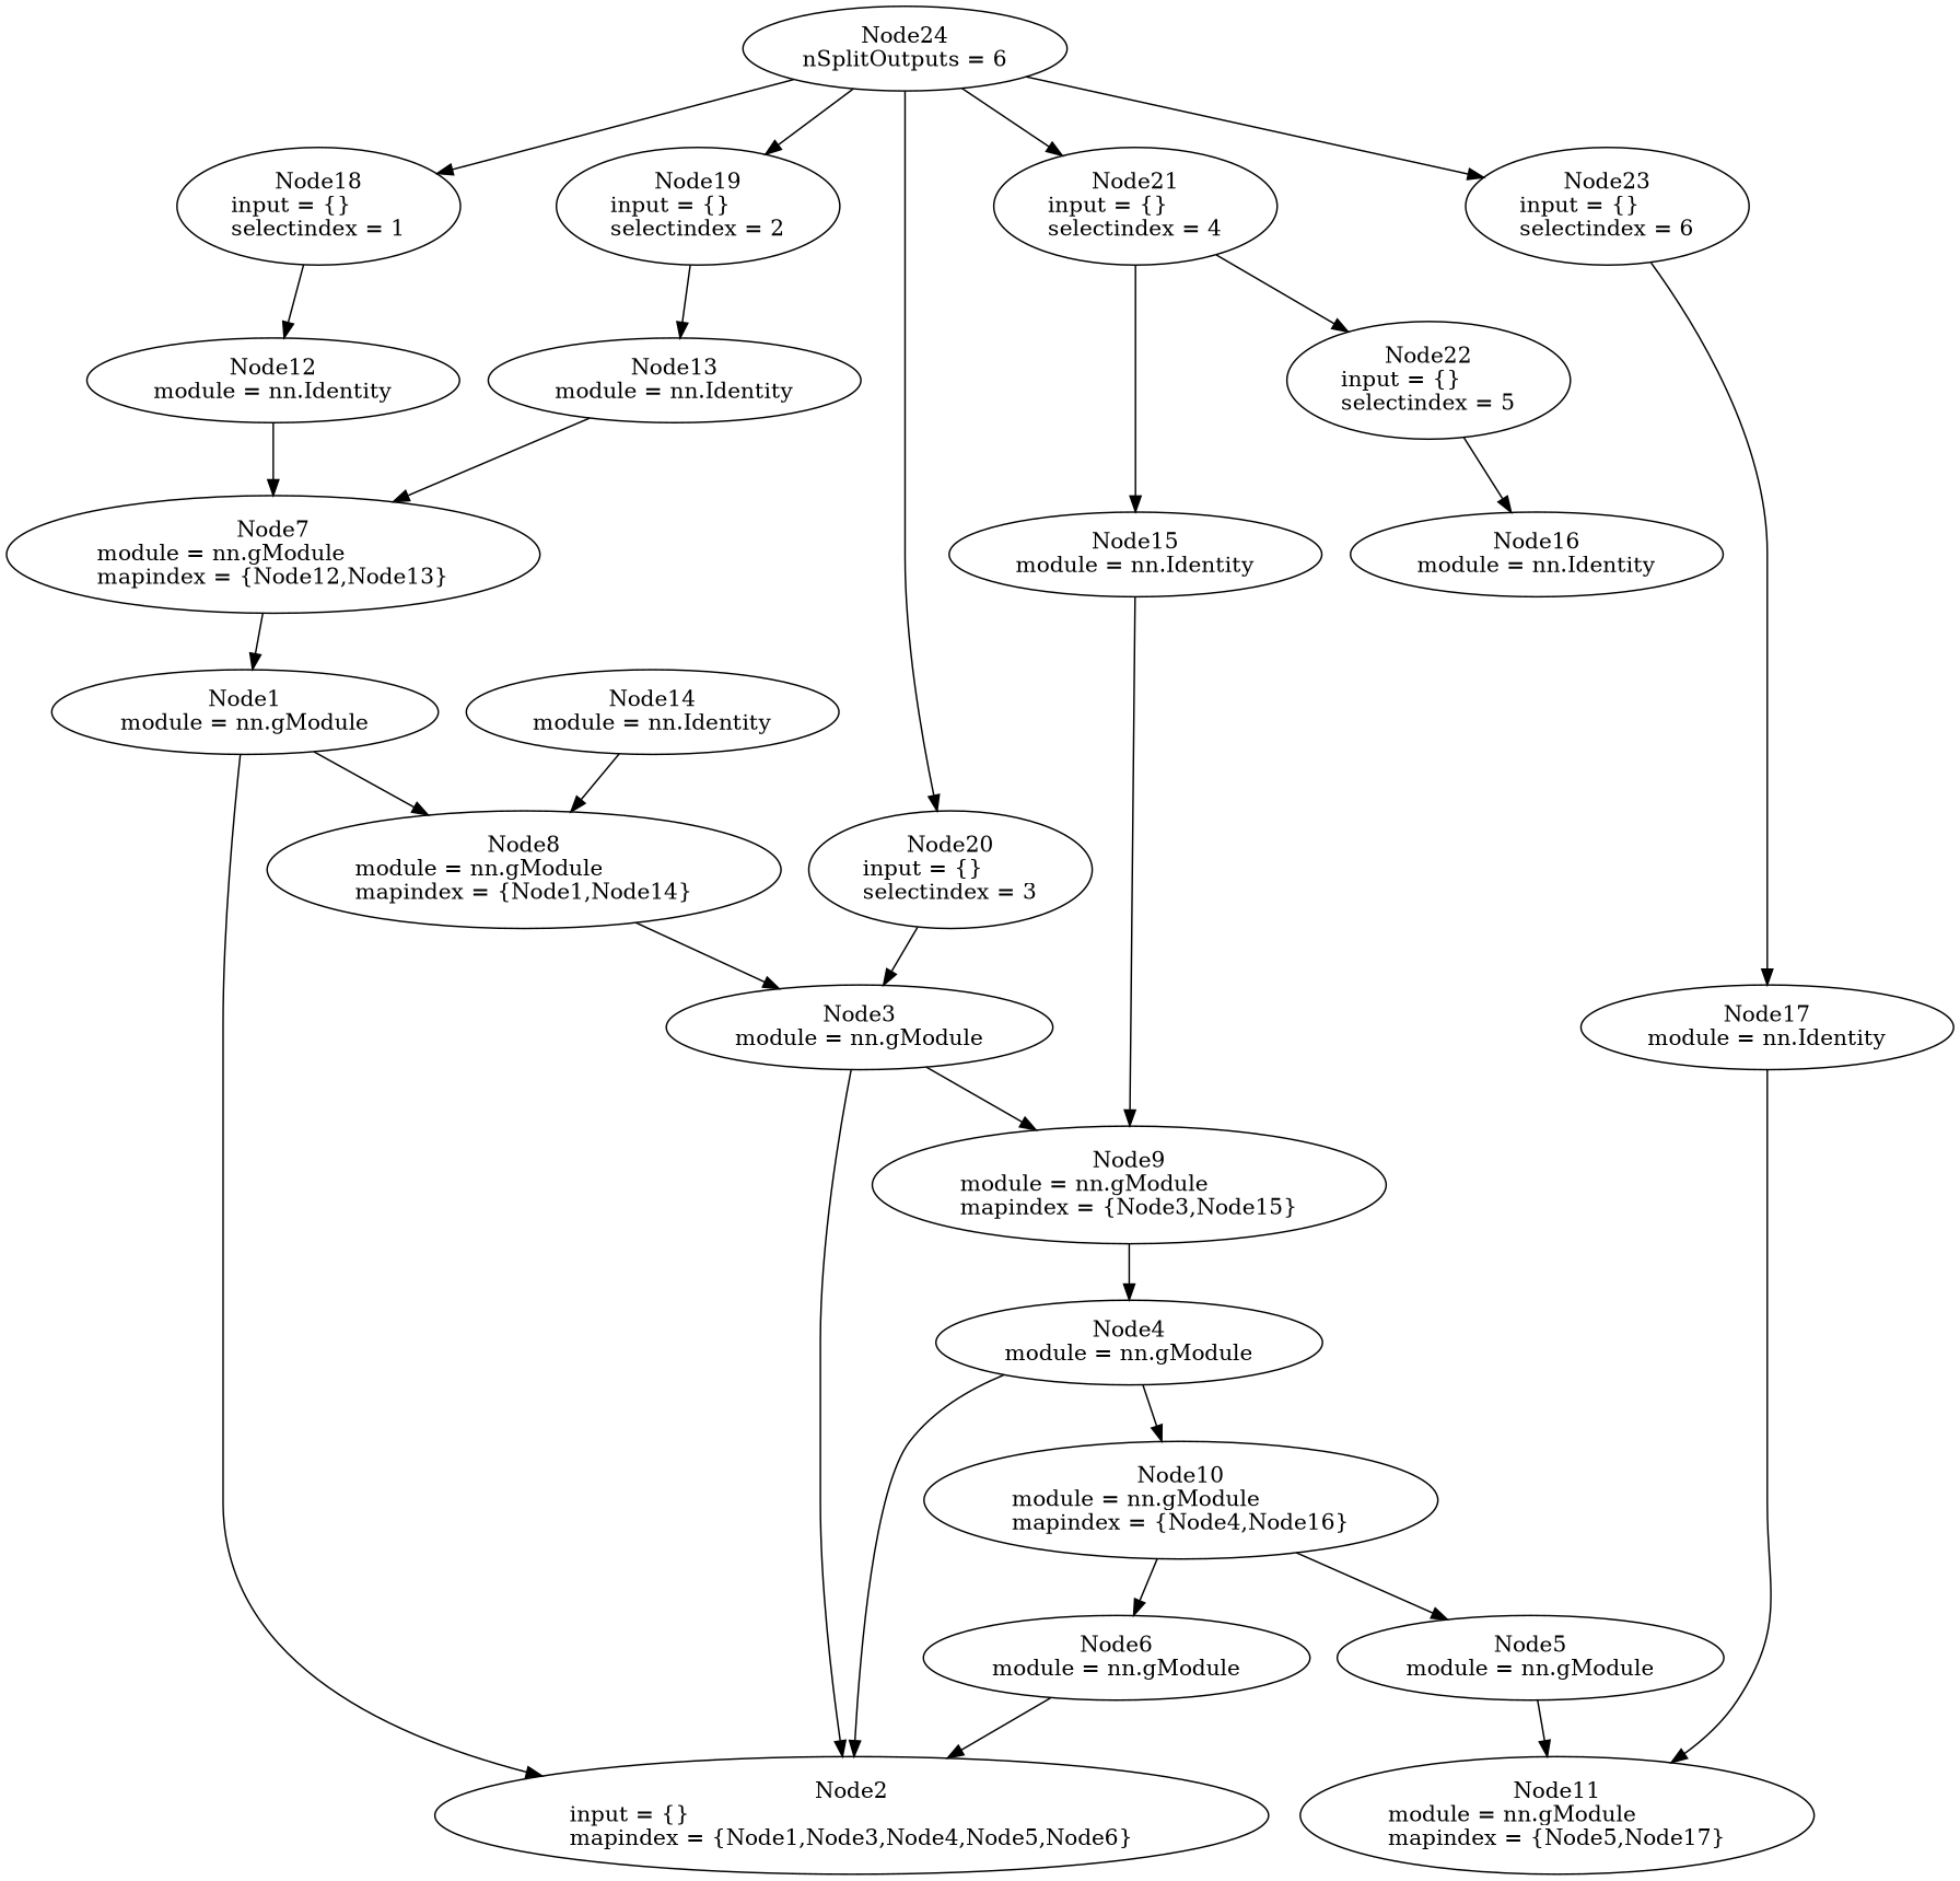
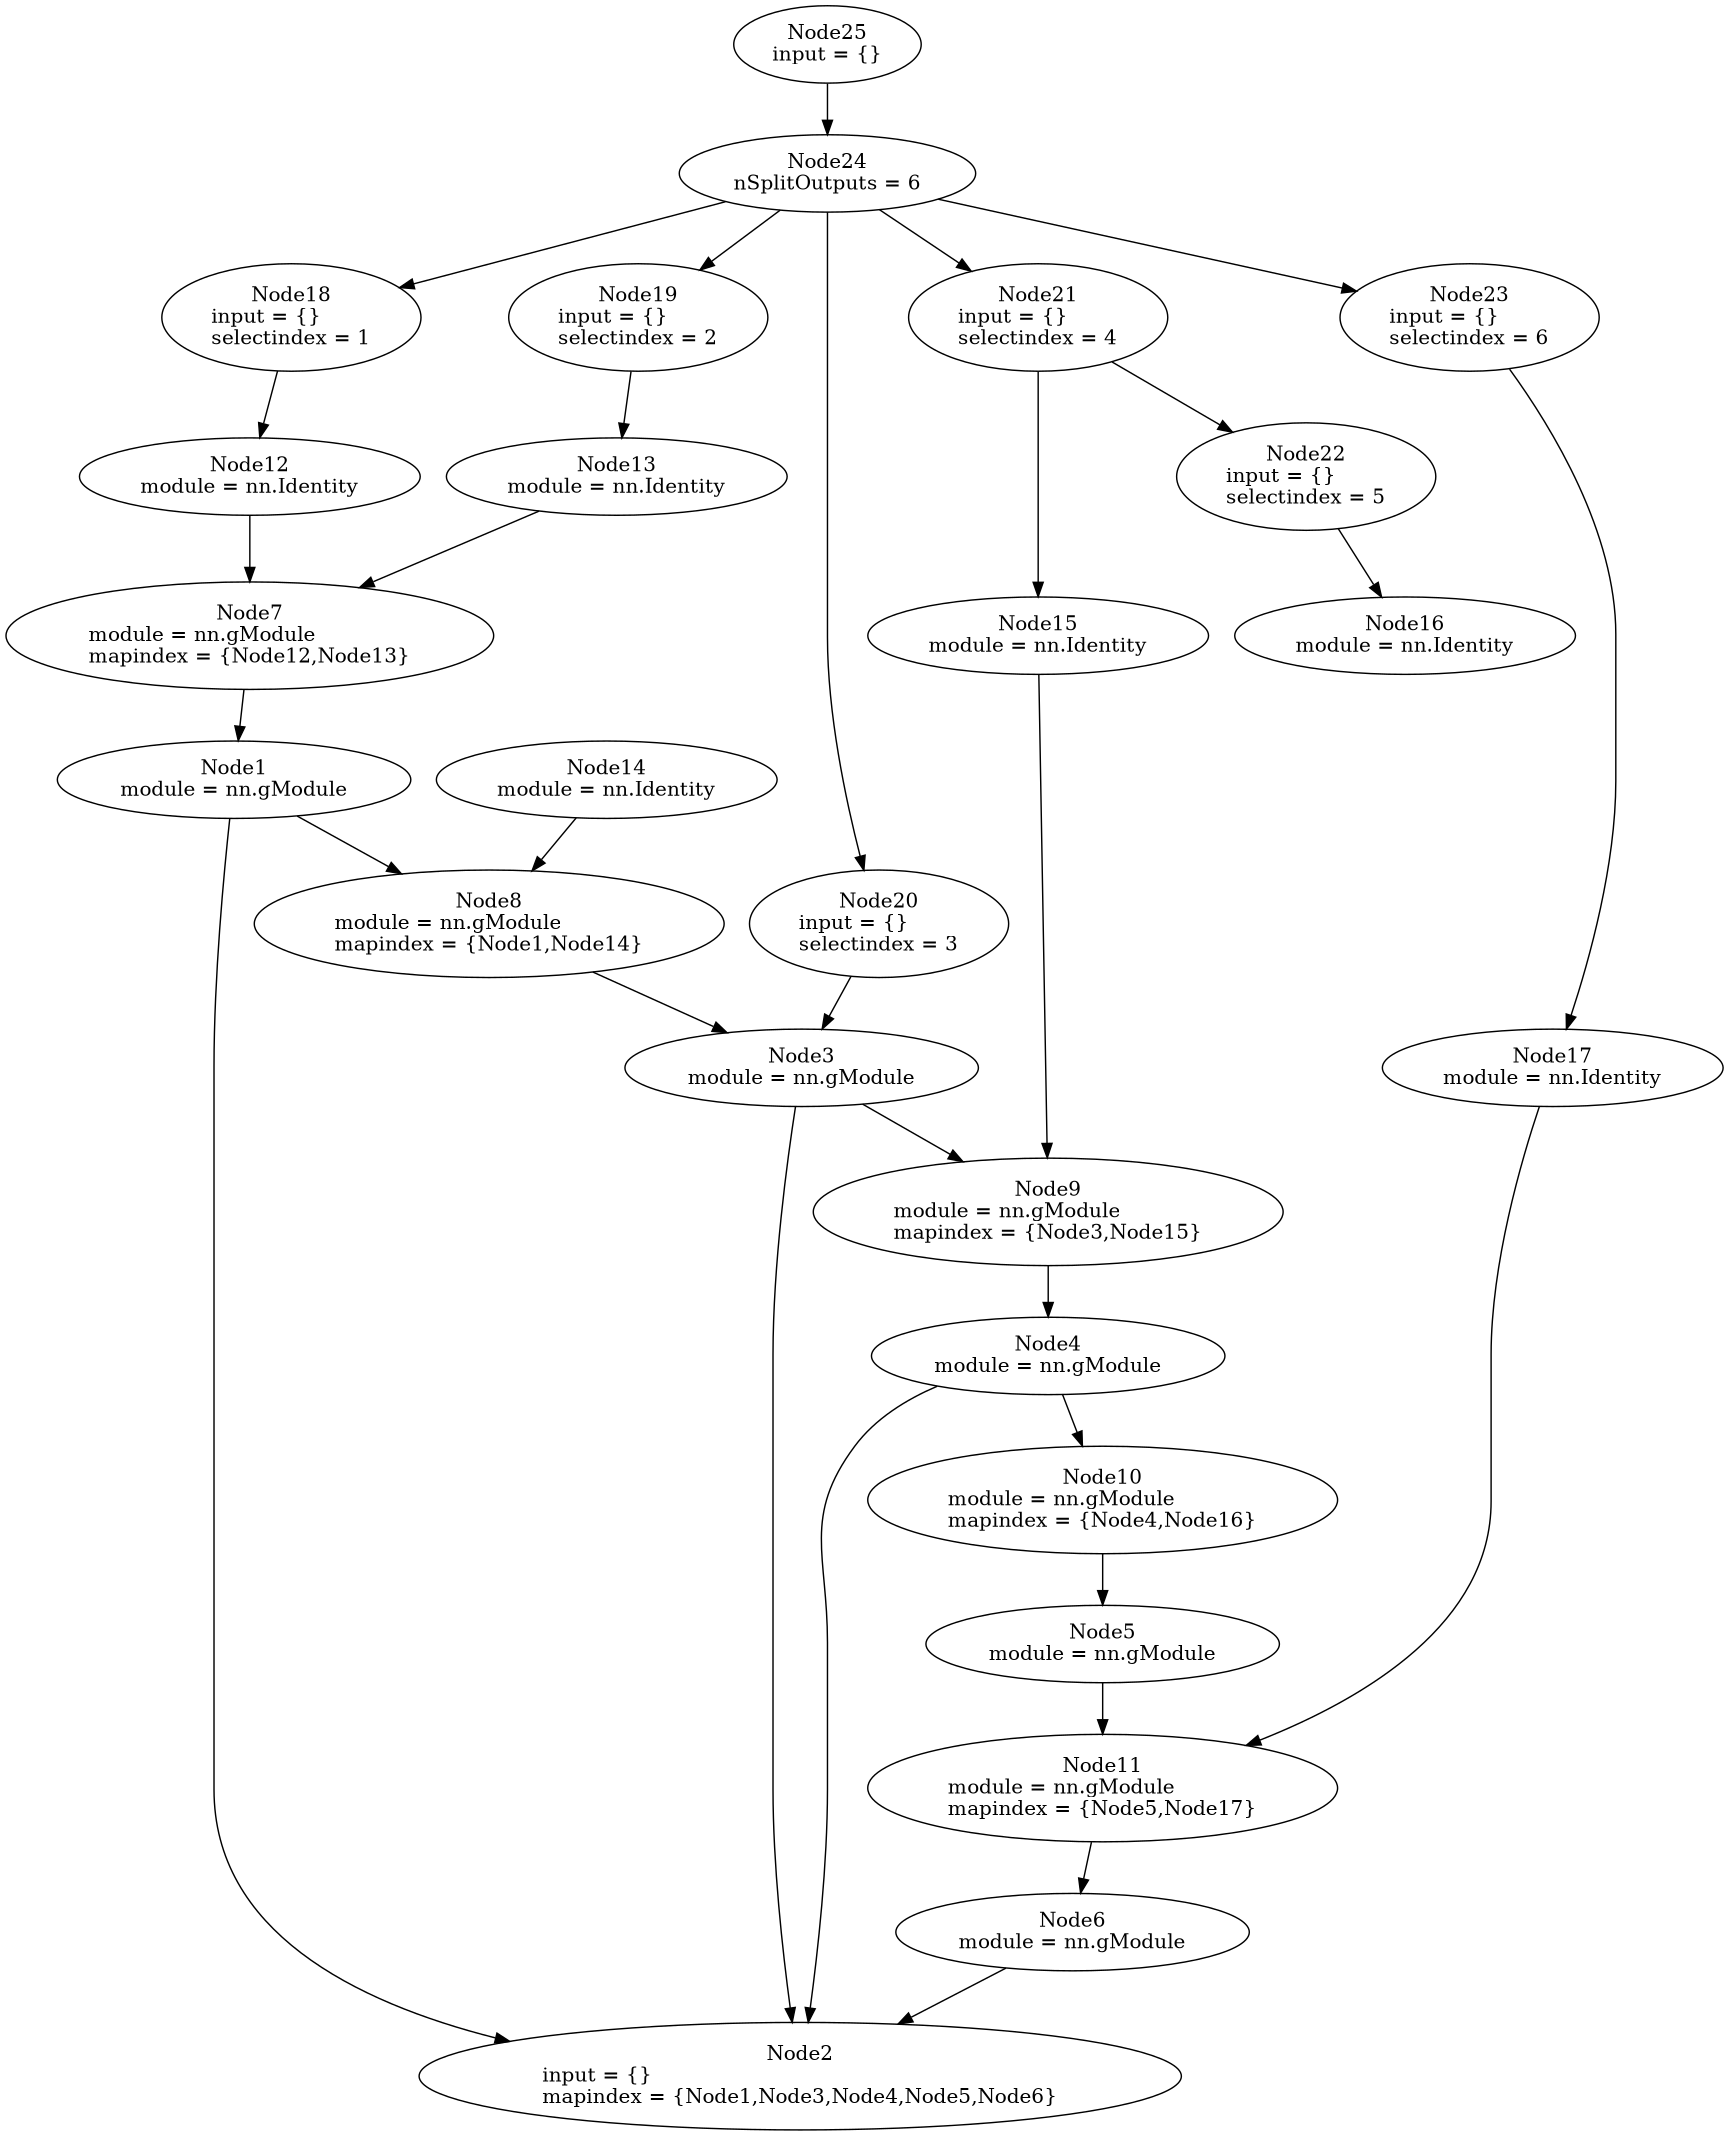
  digraph {
    node [shape=oval]
    n1 [height=0.74639 label="Node1\nmodule = nn.gModule" width=2.7499]
    n2 [height=1.041 label="Node2\ninput = {}\lmapindex = {Node1,Node3,Node4,Node5,Node6}" width=5.7943]
    n3 [height=1.041 label="Node8\nmodule = nn.gModule\lmapindex = {Node1,Node14}" width=3.5748]
    n4 [height=0.74639 label="Node3\nmodule = nn.gModule" width=2.7499]
    n5 [height=1.041 label="Node9\nmodule = nn.gModule\lmapindex = {Node3,Node15}" width=3.5748]
    n6 [height=0.74639 label="Node4\nmodule = nn.gModule" width=2.7499]
    n7 [height=1.041 label="Node10\nmodule = nn.gModule\lmapindex = {Node4,Node16}" width=3.5748]
    n8 [height=0.74639 label="Node5\nmodule = nn.gModule" width=2.7499]
    n9 [height=1.041 label="Node11\nmodule = nn.gModule\lmapindex = {Node5,Node17}" width=3.5748]
    n10 [height=0.74639 label="Node6\nmodule = nn.gModule" width=2.7499]
    n11 [height=1.041 label="Node7\nmodule = nn.gModule\lmapindex = {Node12,Node13}" width=3.7123]
    n12 [height=0.74639 label="Node12\nmodule = nn.Identity" width=2.6124]
    n13 [height=0.74639 label="Node13\nmodule = nn.Identity" width=2.6124]
    n14 [height=0.74639 label="Node14\nmodule = nn.Identity" width=2.6124]
    n15 [height=0.74639 label="Node15\nmodule = nn.Identity" width=2.6124]
    n16 [height=0.74639 label="Node16\nmodule = nn.Identity" width=2.6124]
    n17 [height=0.74639 label="Node17\nmodule = nn.Identity" width=2.6124]
    n18 [height=1.041 label="Node18\ninput = {}\lselectindex = 1" width=1.9642]
    n19 [height=1.041 label="Node19\ninput = {}\lselectindex = 2" width=1.9642]
    n20 [height=1.041 label="Node20\ninput = {}\lselectindex = 3" width=1.9642]
    n21 [height=1.041 label="Node21\ninput = {}\lselectindex = 4" width=1.9642]
    n22 [height=1.041 label="Node22\ninput = {}\lselectindex = 5" width=1.9642]
    n23 [height=1.041 label="Node23\ninput = {}\lselectindex = 6" width=1.9642]
    n24 [height=0.74639 label="Node24\nnSplitOutputs = 6" width=2.2392]
+   n25 [height=0.74639 label="Node25\ninput = {}" width=1.4535]
    n1 -> n2
    n1 -> n3
    n3 -> n4
    n4 -> n2
    n4 -> n5
    n5 -> n6
    n6 -> n2
    n6 -> n7
    n7 -> n8
    n8 -> n9
-   n7 -> n10
+   n9 -> n10
    n10 -> n2
    n11 -> n1
    n12 -> n11
    n13 -> n11
    n14 -> n3
    n15 -> n5
    n17 -> n9
    n18 -> n12
    n19 -> n13
    n20 -> n4
    n21 -> n15
    n21 -> n22
    n22 -> n16
    n23 -> n17
    n24 -> n18
    n24 -> n19
    n24 -> n20
    n24 -> n21
    n24 -> n23
+   n25 -> n24
  }
